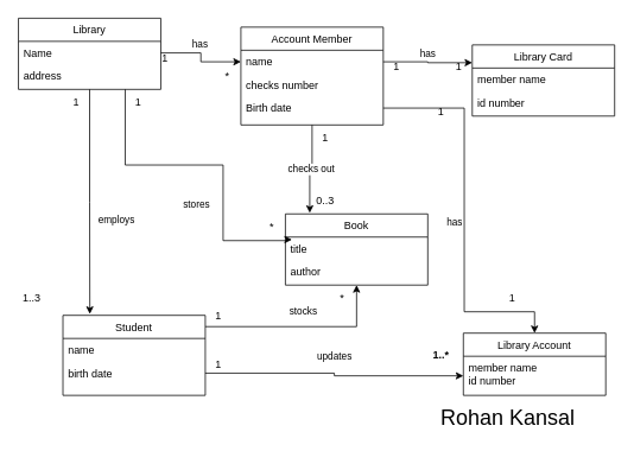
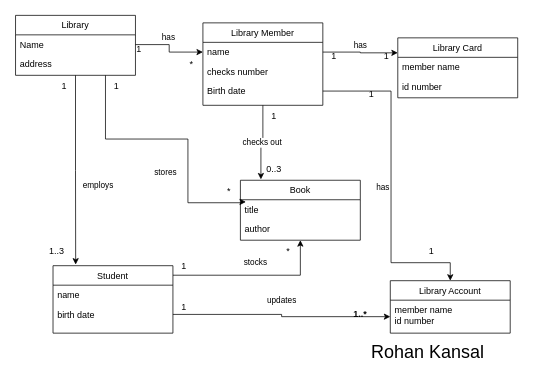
  <mxCell id="0" />
  <mxCell id="1" parent="0" />
  <mxCell id="2" value="stocks" style="edgeStyle=orthogonalEdgeStyle;rounded=0;orthogonalLoop=1;jettySize=auto;html=1;exitX=0.997;exitY=0.141;exitDx=0;exitDy=0;exitPerimeter=0;entryX=0.5;entryY=1;entryDx=0;entryDy=0;" edge="1" parent="1" source="3" target="9"><mxGeometry x="0.017" y="17" relative="1" as="geometry"><mxPoint x="320" y="340" as="targetPoint" /><mxPoint as="offset" /></mxGeometry></mxCell>
  <mxCell id="3" value="Student" style="swimlane;fontStyle=0;align=center;verticalAlign=top;childLayout=stackLayout;horizontal=1;startSize=26;horizontalStack=0;resizeParent=1;resizeLast=0;collapsible=1;marginBottom=0;rounded=0;shadow=0;strokeWidth=1;" parent="1" vertex="1"><mxGeometry x="70" y="354" width="160" height="90" as="geometry"><mxRectangle x="130" y="380" width="160" height="26" as="alternateBounds" /></mxGeometry></mxCell>
  <mxCell id="4" value="name" style="text;align=left;verticalAlign=top;spacingLeft=4;spacingRight=4;overflow=hidden;rotatable=0;points=[[0,0.5],[1,0.5]];portConstraint=eastwest;" parent="3" vertex="1"><mxGeometry y="26" width="160" height="26" as="geometry" /></mxCell>
  <mxCell id="5" value="birth date" style="text;align=left;verticalAlign=top;spacingLeft=4;spacingRight=4;overflow=hidden;rotatable=0;points=[[0,0.5],[1,0.5]];portConstraint=eastwest;rounded=0;shadow=0;html=0;" parent="3" vertex="1"><mxGeometry y="52" width="160" height="26" as="geometry" /></mxCell>
  <mxCell id="6" value="Library Account" style="swimlane;fontStyle=0;align=center;verticalAlign=top;childLayout=stackLayout;horizontal=1;startSize=26;horizontalStack=0;resizeParent=1;resizeLast=0;collapsible=1;marginBottom=0;rounded=0;shadow=0;strokeWidth=1;" parent="1" vertex="1"><mxGeometry x="520" y="374" width="160" height="70" as="geometry"><mxRectangle x="330" y="360" width="170" height="26" as="alternateBounds" /></mxGeometry></mxCell>
  <mxCell id="7" value="member name&#10;id number&#10;" style="text;align=left;verticalAlign=top;spacingLeft=4;spacingRight=4;overflow=hidden;rotatable=0;points=[[0,0.5],[1,0.5]];portConstraint=eastwest;" parent="6" vertex="1"><mxGeometry y="26" width="160" height="44" as="geometry" /></mxCell>
  <mxCell id="8" value="&lt;font style=&quot;font-size: 24px;&quot;&gt;Rohan Kansal&lt;/font&gt;" style="text;strokeColor=none;align=center;fillColor=none;html=1;verticalAlign=middle;whiteSpace=wrap;rounded=0;" vertex="1" parent="1"><mxGeometry x="475" y="455" width="190" height="30" as="geometry" /></mxCell>
  <mxCell id="9" value="Book" style="swimlane;fontStyle=0;align=center;verticalAlign=top;childLayout=stackLayout;horizontal=1;startSize=26;horizontalStack=0;resizeParent=1;resizeLast=0;collapsible=1;marginBottom=0;rounded=0;shadow=0;strokeWidth=1;" vertex="1" parent="1"><mxGeometry x="320" y="240" width="160" height="80" as="geometry"><mxRectangle x="130" y="380" width="160" height="26" as="alternateBounds" /></mxGeometry></mxCell>
  <mxCell id="10" value="title" style="text;align=left;verticalAlign=top;spacingLeft=4;spacingRight=4;overflow=hidden;rotatable=0;points=[[0,0.5],[1,0.5]];portConstraint=eastwest;" vertex="1" parent="9"><mxGeometry y="26" width="160" height="26" as="geometry" /></mxCell>
  <mxCell id="11" value="author" style="text;align=left;verticalAlign=top;spacingLeft=4;spacingRight=4;overflow=hidden;rotatable=0;points=[[0,0.5],[1,0.5]];portConstraint=eastwest;rounded=0;shadow=0;html=0;" vertex="1" parent="9"><mxGeometry y="52" width="160" height="26" as="geometry" /></mxCell>
  <mxCell id="12" value="stores" style="edgeStyle=orthogonalEdgeStyle;rounded=0;orthogonalLoop=1;jettySize=auto;html=1;exitX=0.75;exitY=1;exitDx=0;exitDy=0;entryX=0.046;entryY=0.11;entryDx=0;entryDy=0;entryPerimeter=0;" edge="1" parent="1" source="13" target="10"><mxGeometry x="0.339" y="-30" relative="1" as="geometry"><mxPoint x="310" y="270" as="targetPoint" /><Array as="points"><mxPoint x="140" y="185" /><mxPoint x="250" y="185" /><mxPoint x="250" y="270" /><mxPoint x="322" y="270" /><mxPoint x="322" y="269" /></Array><mxPoint as="offset" /></mxGeometry></mxCell>
  <mxCell id="13" value="Library" style="swimlane;fontStyle=0;align=center;verticalAlign=top;childLayout=stackLayout;horizontal=1;startSize=26;horizontalStack=0;resizeParent=1;resizeLast=0;collapsible=1;marginBottom=0;rounded=0;shadow=0;strokeWidth=1;" vertex="1" parent="1"><mxGeometry x="20" y="20" width="160" height="80" as="geometry"><mxRectangle x="130" y="380" width="160" height="26" as="alternateBounds" /></mxGeometry></mxCell>
  <mxCell id="14" value="Name" style="text;align=left;verticalAlign=top;spacingLeft=4;spacingRight=4;overflow=hidden;rotatable=0;points=[[0,0.5],[1,0.5]];portConstraint=eastwest;" vertex="1" parent="13"><mxGeometry y="26" width="160" height="26" as="geometry" /></mxCell>
  <mxCell id="15" value="address" style="text;align=left;verticalAlign=top;spacingLeft=4;spacingRight=4;overflow=hidden;rotatable=0;points=[[0,0.5],[1,0.5]];portConstraint=eastwest;rounded=0;shadow=0;html=0;" vertex="1" parent="13"><mxGeometry y="52" width="160" height="26" as="geometry" /></mxCell>
- <mxCell id="16" value="Account Member" style="swimlane;fontStyle=0;align=center;verticalAlign=top;childLayout=stackLayout;horizontal=1;startSize=26;horizontalStack=0;resizeParent=1;resizeLast=0;collapsible=1;marginBottom=0;rounded=0;shadow=0;strokeWidth=1;" vertex="1" parent="1"><mxGeometry x="270" y="30" width="160" height="110" as="geometry"><mxRectangle x="130" y="380" width="160" height="26" as="alternateBounds" /></mxGeometry></mxCell>
+ <mxCell id="16" value="Library Member" style="swimlane;fontStyle=0;align=center;verticalAlign=top;childLayout=stackLayout;horizontal=1;startSize=26;horizontalStack=0;resizeParent=1;resizeLast=0;collapsible=1;marginBottom=0;rounded=0;shadow=0;strokeWidth=1;" vertex="1" parent="1"><mxGeometry x="270" y="30" width="160" height="110" as="geometry"><mxRectangle x="130" y="380" width="160" height="26" as="alternateBounds" /></mxGeometry></mxCell>
  <mxCell id="17" value="name" style="text;align=left;verticalAlign=top;spacingLeft=4;spacingRight=4;overflow=hidden;rotatable=0;points=[[0,0.5],[1,0.5]];portConstraint=eastwest;" vertex="1" parent="16"><mxGeometry y="26" width="160" height="26" as="geometry" /></mxCell>
  <mxCell id="18" value="checks number" style="text;align=left;verticalAlign=top;spacingLeft=4;spacingRight=4;overflow=hidden;rotatable=0;points=[[0,0.5],[1,0.5]];portConstraint=eastwest;rounded=0;shadow=0;html=0;" vertex="1" parent="16"><mxGeometry y="52" width="160" height="26" as="geometry" /></mxCell>
  <mxCell id="19" value="Birth date" style="text;align=left;verticalAlign=top;spacingLeft=4;spacingRight=4;overflow=hidden;rotatable=0;points=[[0,0.5],[1,0.5]];portConstraint=eastwest;rounded=0;shadow=0;html=0;" vertex="1" parent="16"><mxGeometry y="78" width="160" height="26" as="geometry" /></mxCell>
  <mxCell id="20" value="Library Card" style="swimlane;fontStyle=0;align=center;verticalAlign=top;childLayout=stackLayout;horizontal=1;startSize=26;horizontalStack=0;resizeParent=1;resizeLast=0;collapsible=1;marginBottom=0;rounded=0;shadow=0;strokeWidth=1;" vertex="1" parent="1"><mxGeometry x="530" y="50" width="160" height="80" as="geometry"><mxRectangle x="130" y="380" width="160" height="26" as="alternateBounds" /></mxGeometry></mxCell>
  <mxCell id="21" value="member name" style="text;align=left;verticalAlign=top;spacingLeft=4;spacingRight=4;overflow=hidden;rotatable=0;points=[[0,0.5],[1,0.5]];portConstraint=eastwest;" vertex="1" parent="20"><mxGeometry y="26" width="160" height="26" as="geometry" /></mxCell>
  <mxCell id="22" value="id number" style="text;align=left;verticalAlign=top;spacingLeft=4;spacingRight=4;overflow=hidden;rotatable=0;points=[[0,0.5],[1,0.5]];portConstraint=eastwest;rounded=0;shadow=0;html=0;" vertex="1" parent="20"><mxGeometry y="52" width="160" height="26" as="geometry" /></mxCell>
  <mxCell id="23" value="has" style="edgeStyle=orthogonalEdgeStyle;rounded=0;orthogonalLoop=1;jettySize=auto;html=1;exitX=1;exitY=0.5;exitDx=0;exitDy=0;entryX=0;entryY=0.5;entryDx=0;entryDy=0;" edge="1" parent="1" source="14" target="17"><mxGeometry x="-0.111" y="9" relative="1" as="geometry"><mxPoint as="offset" /></mxGeometry></mxCell>
  <mxCell id="24" value="has" style="edgeStyle=orthogonalEdgeStyle;rounded=0;orthogonalLoop=1;jettySize=auto;html=1;entryX=0;entryY=0.25;entryDx=0;entryDy=0;" edge="1" parent="1" source="17" target="20"><mxGeometry x="-0.01" y="-9" relative="1" as="geometry"><mxPoint x="9" y="-9" as="offset" /></mxGeometry></mxCell>
  <mxCell id="25" value="checks out" style="edgeStyle=orthogonalEdgeStyle;rounded=0;orthogonalLoop=1;jettySize=auto;html=1;entryX=0.171;entryY=-0.014;entryDx=0;entryDy=0;entryPerimeter=0;" edge="1" parent="1" source="16" target="9"><mxGeometry relative="1" as="geometry" /></mxCell>
  <mxCell id="26" value="has" style="edgeStyle=orthogonalEdgeStyle;rounded=0;orthogonalLoop=1;jettySize=auto;html=1;exitX=1;exitY=0.5;exitDx=0;exitDy=0;entryX=0.5;entryY=0;entryDx=0;entryDy=0;" edge="1" parent="1" source="19" target="6"><mxGeometry x="0.04" y="-11" relative="1" as="geometry"><mxPoint x="600" y="370" as="targetPoint" /><Array as="points"><mxPoint x="521" y="121" /><mxPoint x="521" y="350" /><mxPoint x="600" y="350" /></Array><mxPoint as="offset" /></mxGeometry></mxCell>
  <mxCell id="27" value="updates" style="edgeStyle=orthogonalEdgeStyle;rounded=0;orthogonalLoop=1;jettySize=auto;html=1;exitX=1;exitY=0.5;exitDx=0;exitDy=0;entryX=0;entryY=0.5;entryDx=0;entryDy=0;" edge="1" parent="1" source="5" target="7"><mxGeometry x="-0.01" y="-19" relative="1" as="geometry"><mxPoint x="19" y="-19" as="offset" /></mxGeometry></mxCell>
  <mxCell id="28" value="employs" style="edgeStyle=orthogonalEdgeStyle;rounded=0;orthogonalLoop=1;jettySize=auto;html=1;entryX=0.189;entryY=-0.017;entryDx=0;entryDy=0;entryPerimeter=0;" edge="1" parent="1" source="13" target="3"><mxGeometry x="0.162" y="30" relative="1" as="geometry"><mxPoint as="offset" /></mxGeometry></mxCell>
  <mxCell id="29" value="1" style="text;strokeColor=none;align=center;fillColor=none;html=1;verticalAlign=middle;whiteSpace=wrap;rounded=0;" vertex="1" parent="1"><mxGeometry x="170" y="50" width="30" height="30" as="geometry" /></mxCell>
  <mxCell id="30" value="1" style="text;strokeColor=none;align=center;fillColor=none;html=1;verticalAlign=middle;whiteSpace=wrap;rounded=0;" vertex="1" parent="1"><mxGeometry x="430" y="60" width="30" height="30" as="geometry" /></mxCell>
  <mxCell id="31" value="1" style="text;strokeColor=none;align=center;fillColor=none;html=1;verticalAlign=middle;whiteSpace=wrap;rounded=0;" vertex="1" parent="1"><mxGeometry x="500" y="60" width="30" height="30" as="geometry" /></mxCell>
  <mxCell id="32" value="1" style="text;strokeColor=none;align=center;fillColor=none;html=1;verticalAlign=middle;whiteSpace=wrap;rounded=0;" vertex="1" parent="1"><mxGeometry x="480" y="110" width="30" height="30" as="geometry" /></mxCell>
  <mxCell id="33" value="1" style="text;strokeColor=none;align=center;fillColor=none;html=1;verticalAlign=middle;whiteSpace=wrap;rounded=0;" vertex="1" parent="1"><mxGeometry x="560" y="320" width="30" height="30" as="geometry" /></mxCell>
  <mxCell id="34" value="1" style="text;strokeColor=none;align=center;fillColor=none;html=1;verticalAlign=middle;whiteSpace=wrap;rounded=0;" vertex="1" parent="1"><mxGeometry x="230" y="394" width="30" height="30" as="geometry" /></mxCell>
- <mxCell id="35" value="&lt;b&gt;1..*&lt;/b&gt;" style="text;strokeColor=none;align=center;fillColor=none;html=1;verticalAlign=middle;whiteSpace=wrap;rounded=0;" vertex="1" parent="1"><mxGeometry x="480" y="384" width="30" height="30" as="geometry" /></mxCell>
+ <mxCell id="35" value="&lt;b&gt;1..*&lt;/b&gt;" style="text;strokeColor=none;align=center;fillColor=none;html=1;verticalAlign=middle;whiteSpace=wrap;rounded=0;" vertex="1" parent="1"><mxGeometry x="465" y="404" width="30" height="30" as="geometry" /></mxCell>
  <mxCell id="36" value="1" style="text;strokeColor=none;align=center;fillColor=none;html=1;verticalAlign=middle;whiteSpace=wrap;rounded=0;" vertex="1" parent="1"><mxGeometry x="230" y="340" width="30" height="30" as="geometry" /></mxCell>
- <mxCell id="37" value="1..3" style="text;strokeColor=none;align=center;fillColor=none;html=1;verticalAlign=middle;whiteSpace=wrap;rounded=0;" vertex="1" parent="1"><mxGeometry x="20" y="320" width="30" height="30" as="geometry" /></mxCell>
+ <mxCell id="37" value="1..3" style="text;strokeColor=none;align=center;fillColor=none;html=1;verticalAlign=middle;whiteSpace=wrap;rounded=0;" vertex="1" parent="1"><mxGeometry x="60" y="320" width="30" height="30" as="geometry" /></mxCell>
  <mxCell id="38" value="1" style="text;strokeColor=none;align=center;fillColor=none;html=1;verticalAlign=middle;whiteSpace=wrap;rounded=0;" vertex="1" parent="1"><mxGeometry x="70" y="100" width="30" height="30" as="geometry" /></mxCell>
  <mxCell id="39" value="1" style="text;strokeColor=none;align=center;fillColor=none;html=1;verticalAlign=middle;whiteSpace=wrap;rounded=0;" vertex="1" parent="1"><mxGeometry x="140" y="100" width="30" height="30" as="geometry" /></mxCell>
  <mxCell id="40" value="*" style="text;strokeColor=none;align=center;fillColor=none;html=1;verticalAlign=middle;whiteSpace=wrap;rounded=0;" vertex="1" parent="1"><mxGeometry x="290" y="240" width="30" height="30" as="geometry" /></mxCell>
  <mxCell id="41" value="*" style="text;strokeColor=none;align=center;fillColor=none;html=1;verticalAlign=middle;whiteSpace=wrap;rounded=0;" vertex="1" parent="1"><mxGeometry x="369" y="320" width="30" height="30" as="geometry" /></mxCell>
  <mxCell id="42" value="*" style="text;strokeColor=none;align=center;fillColor=none;html=1;verticalAlign=middle;whiteSpace=wrap;rounded=0;" vertex="1" parent="1"><mxGeometry x="240" y="70" width="30" height="30" as="geometry" /></mxCell>
  <mxCell id="43" value="1" style="text;strokeColor=none;align=center;fillColor=none;html=1;verticalAlign=middle;whiteSpace=wrap;rounded=0;" vertex="1" parent="1"><mxGeometry x="350" y="140" width="30" height="30" as="geometry" /></mxCell>
  <mxCell id="44" value="0..3" style="text;strokeColor=none;align=center;fillColor=none;html=1;verticalAlign=middle;whiteSpace=wrap;rounded=0;" vertex="1" parent="1"><mxGeometry x="350" y="210" width="30" height="30" as="geometry" /></mxCell>
